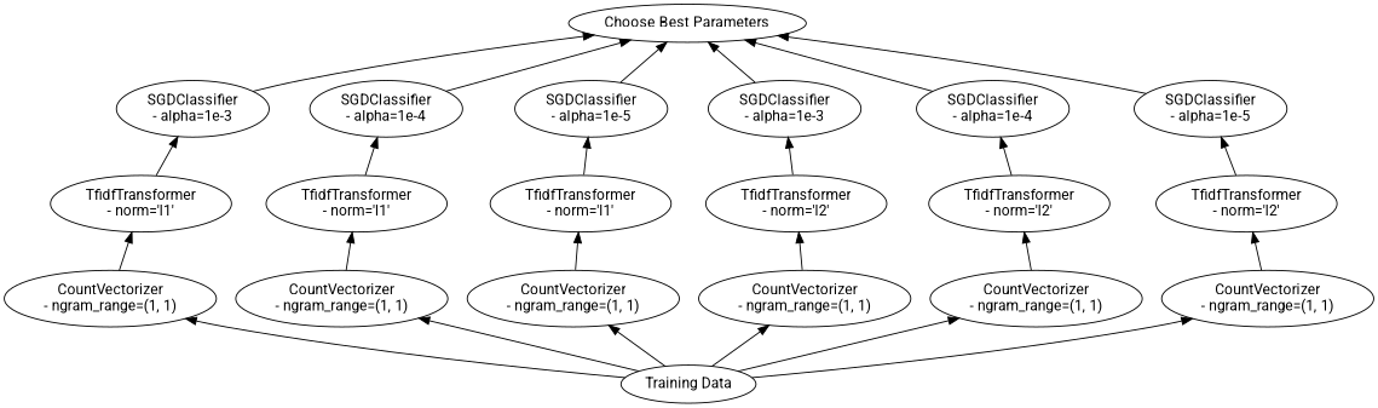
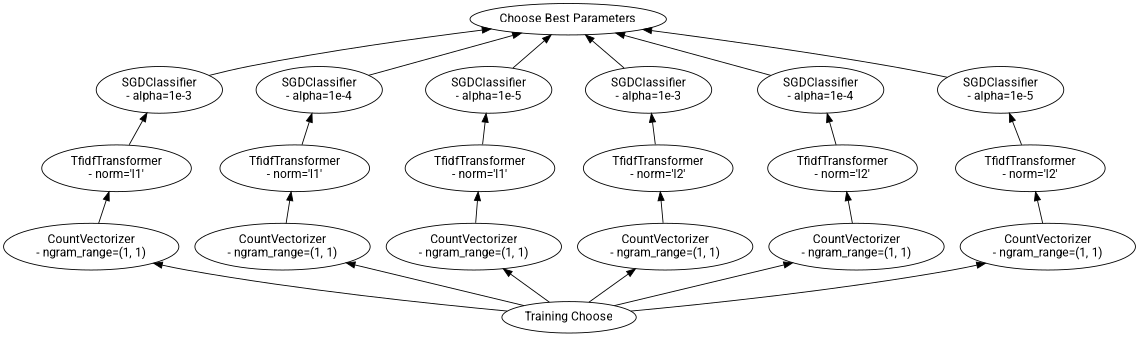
  digraph {
    rankdir=BT
    fontname=Roboto
    node [fontname=Roboto]
    edge [fontname=Roboto]
-   n1 [label="Training Data"]
+   n1 [label="Training Choose"]
    n2 [label="CountVectorizer\n- ngram_range=(1, 1)"]
    n3 [label="CountVectorizer\n- ngram_range=(1, 1)"]
    n4 [label="CountVectorizer\n- ngram_range=(1, 1)"]
    n5 [label="CountVectorizer\n- ngram_range=(1, 1)"]
    n6 [label="CountVectorizer\n- ngram_range=(1, 1)"]
    n7 [label="CountVectorizer\n- ngram_range=(1, 1)"]
    n8 [label="TfidfTransformer\n- norm='l1'"]
    n9 [label="TfidfTransformer\n- norm='l1'"]
    n10 [label="TfidfTransformer\n- norm='l1'"]
    n11 [label="TfidfTransformer\n- norm='l2'"]
    n12 [label="TfidfTransformer\n- norm='l2'"]
    n13 [label="TfidfTransformer\n- norm='l2'"]
    n14 [label="SGDClassifier\n- alpha=1e-3"]
    n15 [label="SGDClassifier\n- alpha=1e-4"]
    n16 [label="SGDClassifier\n- alpha=1e-5"]
    n17 [label="SGDClassifier\n- alpha=1e-3"]
    n18 [label="SGDClassifier\n- alpha=1e-4"]
    n19 [label="SGDClassifier\n- alpha=1e-5"]
    n20 [label="Choose Best Parameters"]
    n1 -> n2
    n1 -> n3
    n1 -> n4
    n1 -> n5
    n1 -> n6
    n1 -> n7
    n2 -> n8
    n3 -> n9
    n4 -> n10
    n5 -> n11
    n6 -> n12
    n7 -> n13
    n8 -> n14
    n9 -> n15
    n10 -> n16
    n11 -> n17
    n12 -> n18
    n13 -> n19
    n14 -> n20
    n15 -> n20
    n16 -> n20
    n17 -> n20
    n18 -> n20
    n19 -> n20
  }
